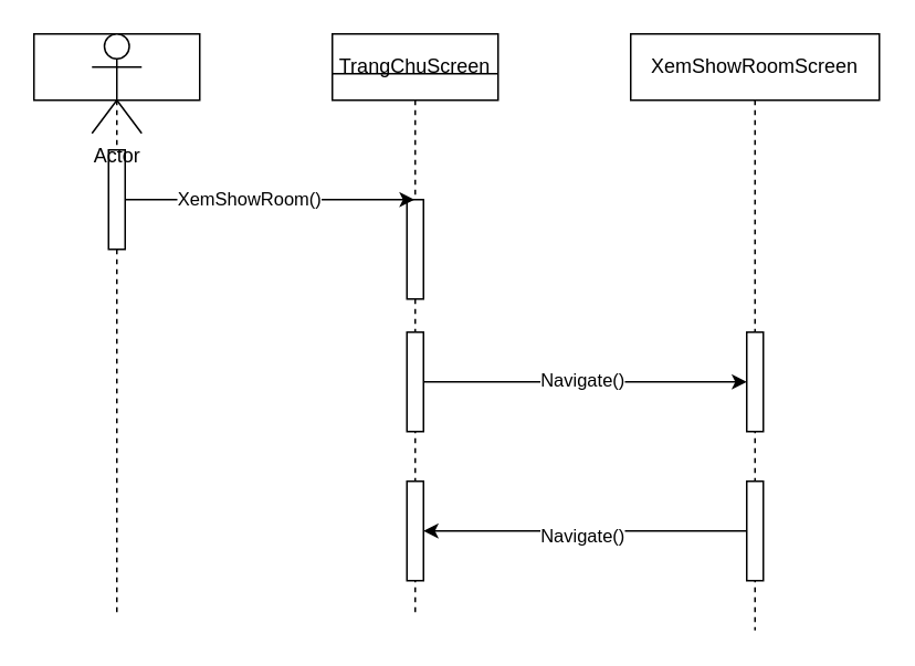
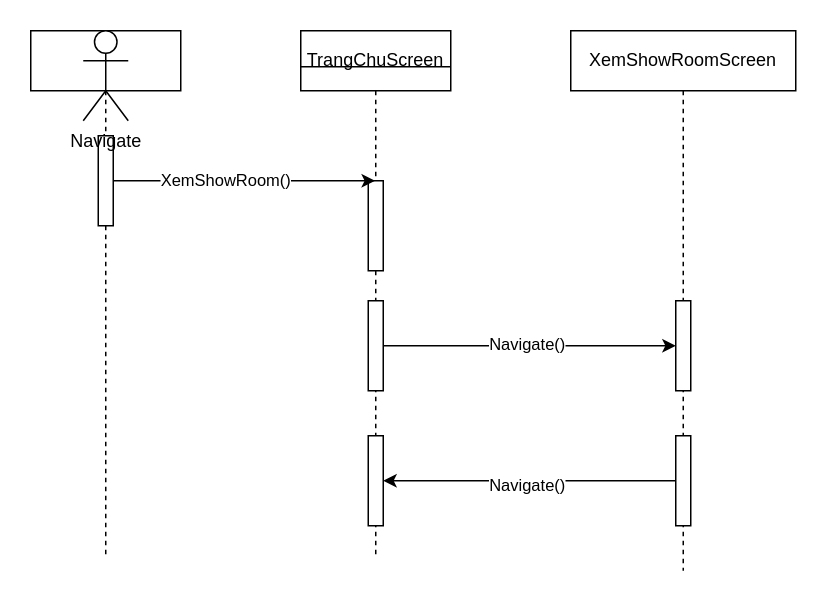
  <mxCell id="0" />
  <mxCell id="1" parent="0" />
  <mxCell id="2" value="" style="shape=umlLifeline;perimeter=lifelinePerimeter;whiteSpace=wrap;html=1;container=0;dropTarget=0;collapsible=0;recursiveResize=0;outlineConnect=0;portConstraint=eastwest;newEdgeStyle={&quot;edgeStyle&quot;:&quot;elbowEdgeStyle&quot;,&quot;elbow&quot;:&quot;vertical&quot;,&quot;curved&quot;:0,&quot;rounded&quot;:0};" vertex="1" parent="1"><mxGeometry x="20" y="20" width="100" height="350" as="geometry" /></mxCell>
  <mxCell id="3" value="" style="html=1;points=[];perimeter=orthogonalPerimeter;outlineConnect=0;targetShapes=umlLifeline;portConstraint=eastwest;newEdgeStyle={&quot;edgeStyle&quot;:&quot;elbowEdgeStyle&quot;,&quot;elbow&quot;:&quot;vertical&quot;,&quot;curved&quot;:0,&quot;rounded&quot;:0};" vertex="1" parent="2"><mxGeometry x="45" y="70" width="10" height="60" as="geometry" /></mxCell>
  <mxCell id="4" value="TrangChuScreen" style="shape=umlLifeline;perimeter=lifelinePerimeter;whiteSpace=wrap;html=1;container=0;dropTarget=0;collapsible=0;recursiveResize=0;outlineConnect=0;portConstraint=eastwest;newEdgeStyle={&quot;edgeStyle&quot;:&quot;elbowEdgeStyle&quot;,&quot;elbow&quot;:&quot;vertical&quot;,&quot;curved&quot;:0,&quot;rounded&quot;:0};" vertex="1" parent="1"><mxGeometry x="200" y="20" width="100" height="350" as="geometry" /></mxCell>
  <mxCell id="5" value="" style="html=1;points=[];perimeter=orthogonalPerimeter;outlineConnect=0;targetShapes=umlLifeline;portConstraint=eastwest;newEdgeStyle={&quot;edgeStyle&quot;:&quot;elbowEdgeStyle&quot;,&quot;elbow&quot;:&quot;vertical&quot;,&quot;curved&quot;:0,&quot;rounded&quot;:0};" vertex="1" parent="4"><mxGeometry x="45" y="100" width="10" height="60" as="geometry" /></mxCell>
  <mxCell id="6" value="" style="html=1;points=[[0,0,0,0,5],[0,1,0,0,-5],[1,0,0,0,5],[1,1,0,0,-5]];perimeter=orthogonalPerimeter;outlineConnect=0;targetShapes=umlLifeline;portConstraint=eastwest;newEdgeStyle={&quot;curved&quot;:0,&quot;rounded&quot;:0};" vertex="1" parent="4"><mxGeometry x="45" y="180" width="10" height="60" as="geometry" /></mxCell>
  <mxCell id="7" value="" style="html=1;points=[[0,0,0,0,5],[0,1,0,0,-5],[1,0,0,0,5],[1,1,0,0,-5]];perimeter=orthogonalPerimeter;outlineConnect=0;targetShapes=umlLifeline;portConstraint=eastwest;newEdgeStyle={&quot;curved&quot;:0,&quot;rounded&quot;:0};" vertex="1" parent="4"><mxGeometry x="45" y="270" width="10" height="60" as="geometry" /></mxCell>
  <mxCell id="8" value="" style="line;strokeWidth=1;fillColor=none;align=left;verticalAlign=middle;spacingTop=-1;spacingLeft=3;spacingRight=3;rotatable=0;labelPosition=right;points=[];portConstraint=eastwest;strokeColor=inherit;" vertex="1" parent="1"><mxGeometry x="200" y="40" width="100" height="8" as="geometry" /></mxCell>
- <mxCell id="9" value="Actor" style="shape=umlActor;verticalLabelPosition=bottom;verticalAlign=top;html=1;" vertex="1" parent="1"><mxGeometry x="55" y="20" width="30" height="60" as="geometry" /></mxCell>
+ <mxCell id="9" value="Navigate" style="shape=umlActor;verticalLabelPosition=bottom;verticalAlign=top;html=1;" vertex="1" parent="1"><mxGeometry x="55" y="20" width="30" height="60" as="geometry" /></mxCell>
  <mxCell id="10" value="XemShowRoomScreen" style="shape=umlLifeline;perimeter=lifelinePerimeter;whiteSpace=wrap;html=1;container=0;dropTarget=0;collapsible=0;recursiveResize=0;outlineConnect=0;portConstraint=eastwest;newEdgeStyle={&quot;edgeStyle&quot;:&quot;elbowEdgeStyle&quot;,&quot;elbow&quot;:&quot;vertical&quot;,&quot;curved&quot;:0,&quot;rounded&quot;:0};" vertex="1" parent="1"><mxGeometry x="380" y="20" width="150" height="360" as="geometry" /></mxCell>
  <mxCell id="11" value="" style="html=1;points=[];perimeter=orthogonalPerimeter;outlineConnect=0;targetShapes=umlLifeline;portConstraint=eastwest;newEdgeStyle={&quot;edgeStyle&quot;:&quot;elbowEdgeStyle&quot;,&quot;elbow&quot;:&quot;vertical&quot;,&quot;curved&quot;:0,&quot;rounded&quot;:0};" vertex="1" parent="10"><mxGeometry x="70" y="180" width="10" height="60" as="geometry" /></mxCell>
  <mxCell id="12" value="" style="html=1;points=[[0,0,0,0,5],[0,1,0,0,-5],[1,0,0,0,5],[1,1,0,0,-5]];perimeter=orthogonalPerimeter;outlineConnect=0;targetShapes=umlLifeline;portConstraint=eastwest;newEdgeStyle={&quot;curved&quot;:0,&quot;rounded&quot;:0};" vertex="1" parent="10"><mxGeometry x="70" y="270" width="10" height="60" as="geometry" /></mxCell>
  <mxCell id="13" style="edgeStyle=elbowEdgeStyle;rounded=0;orthogonalLoop=1;jettySize=auto;html=1;elbow=vertical;curved=0;" edge="1" parent="1" source="3" target="4"><mxGeometry relative="1" as="geometry" /></mxCell>
  <mxCell id="14" value="XemShowRoom()" style="edgeLabel;html=1;align=center;verticalAlign=middle;resizable=0;points=[];" vertex="1" connectable="0" parent="13"><mxGeometry x="-0.152" y="1" relative="1" as="geometry"><mxPoint as="offset" /></mxGeometry></mxCell>
  <mxCell id="15" style="edgeStyle=orthogonalEdgeStyle;rounded=0;orthogonalLoop=1;jettySize=auto;html=1;curved=0;" edge="1" parent="1" source="6" target="11"><mxGeometry relative="1" as="geometry" /></mxCell>
  <mxCell id="16" value="Navigate()" style="edgeLabel;html=1;align=center;verticalAlign=middle;resizable=0;points=[];" vertex="1" connectable="0" parent="15"><mxGeometry x="-0.026" y="2" relative="1" as="geometry"><mxPoint as="offset" /></mxGeometry></mxCell>
  <mxCell id="17" style="edgeStyle=orthogonalEdgeStyle;rounded=0;orthogonalLoop=1;jettySize=auto;html=1;curved=0;" edge="1" parent="1" source="12" target="7"><mxGeometry relative="1" as="geometry" /></mxCell>
  <mxCell id="18" value="Navigate()" style="edgeLabel;html=1;align=center;verticalAlign=middle;resizable=0;points=[];" vertex="1" connectable="0" parent="17"><mxGeometry x="0.026" y="2" relative="1" as="geometry"><mxPoint as="offset" /></mxGeometry></mxCell>
